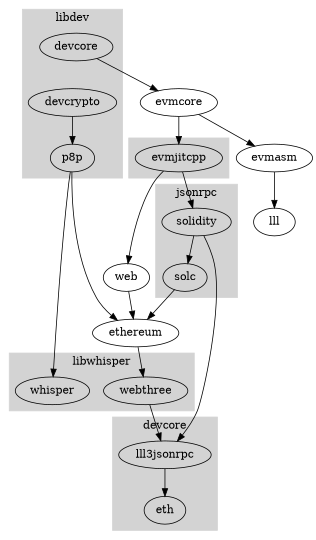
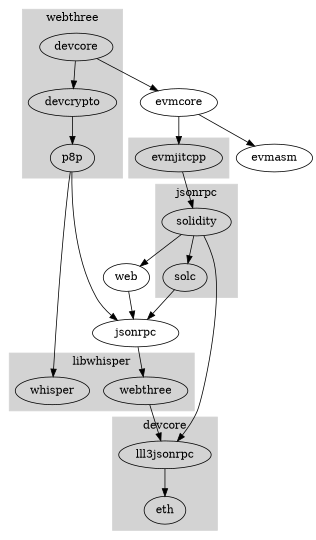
  digraph {
    whisper
    webthree
    devcore
    devcrypto
    n5 [label=p8p]
    n6 [label=lll3jsonrpc]
    eth
    solidity
    solc
    evmjitcpp
    evmcore
-   ethereum
+   ethereum [label=jsonrpc]
    n13 [label=web]
    evmasm
-   lll
    subgraph cluster_1 {
      color=lightgrey
      label=libwhisper
      style=filled
      whisper
      webthree
    }
    subgraph cluster_2 {
      color=lightgrey
-     label=libdev
+     label=webthree
      style=filled
      devcore
      devcrypto
      n5
    }
    subgraph cluster_3 {
      color=lightgrey
      label=devcore
      style=filled
      n6
      eth
    }
    subgraph cluster_4 {
      color=lightgrey
      label=jsonrpc
      style=filled
      solidity
      solc
    }
    subgraph cluster_5 {
      color=lightgrey
      style=filled
      evmjitcpp
    }
    webthree -> n6
+   devcore -> devcrypto
    devcore -> evmcore
    devcrypto -> n5
    n5 -> whisper
    n5 -> ethereum
    n6 -> eth
    solidity -> n6
    solidity -> solc
    solc -> ethereum
    evmjitcpp -> solidity
-   evmjitcpp -> n13
+   solidity -> n13
    evmcore -> evmjitcpp
    evmcore -> evmasm
    ethereum -> webthree
    n13 -> ethereum
-   evmasm -> lll
  }
